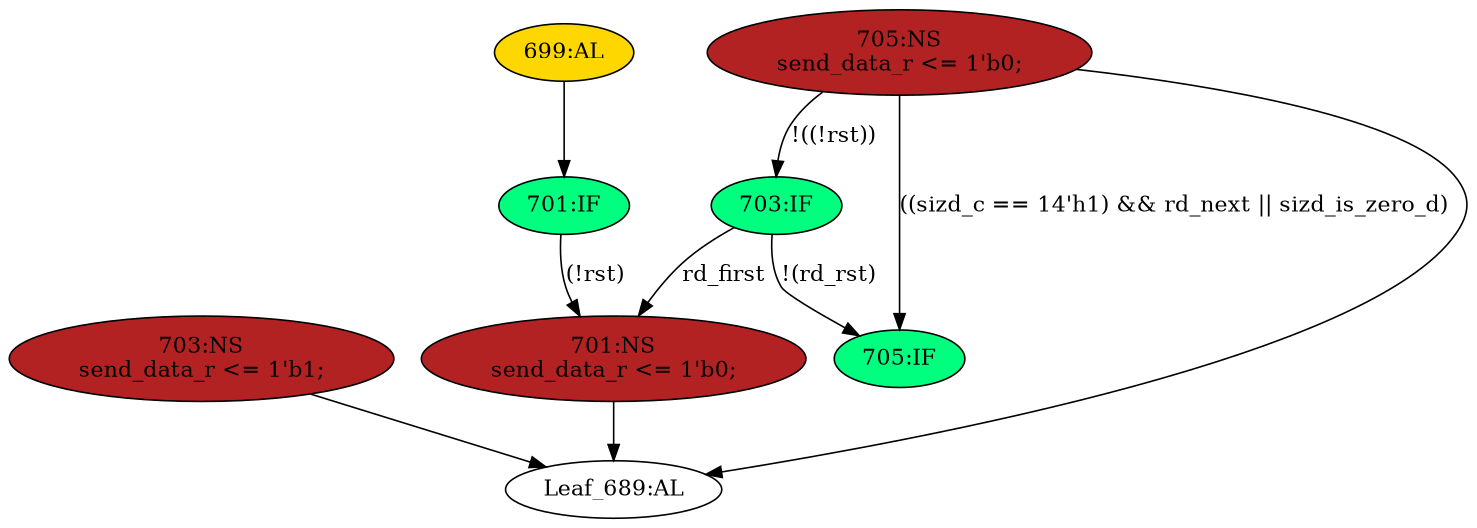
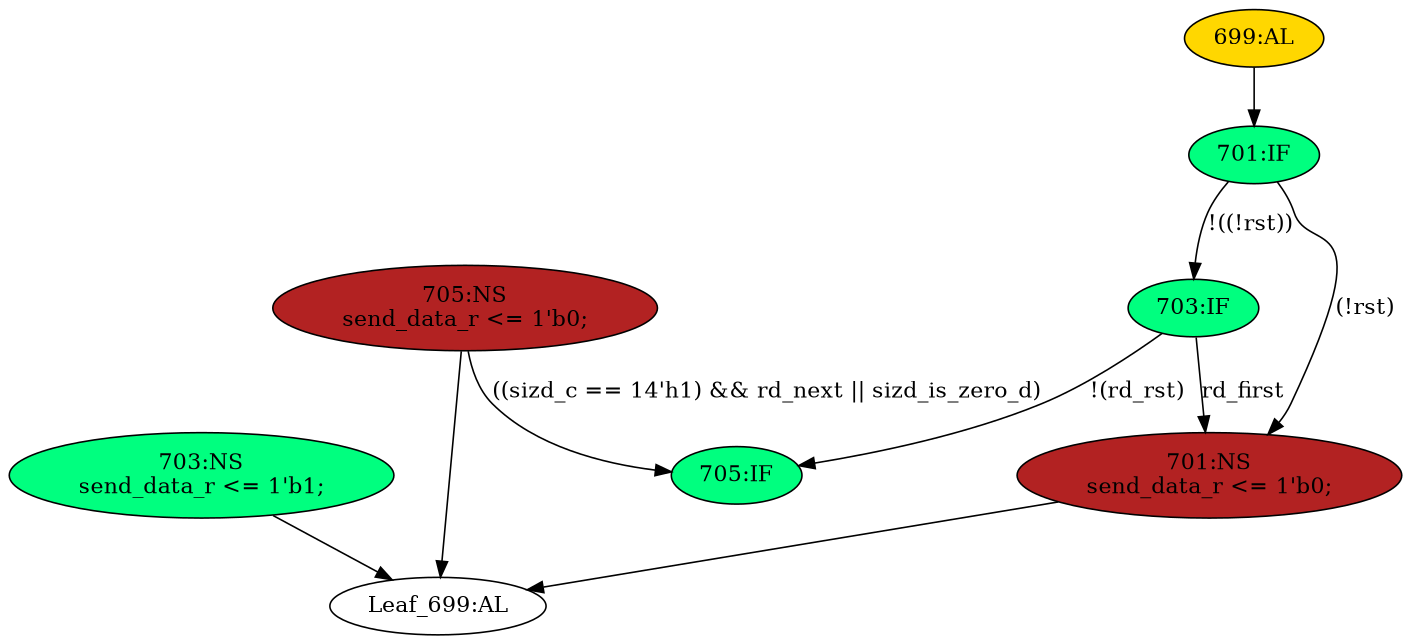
  strict digraph {
    node [fillcolor=firebrick statements="[]" style=filled typ=NonblockingSubstitution]
    edge [cond="[]" lineno=None]
-   n1 [ast="<pyverilog.vparser.ast.NonblockingSubstitution object at 0x7fa020e2aa10>" label="703:NS\nsend_data_r <= 1'b1;" statements="[<pyverilog.vparser.ast.NonblockingSubstitution object at 0x7fa020e2aa10>]"]
-   n2 [def_var="['send_data_r']" label="Leaf_689:AL" fillcolor="" statements="" style="" typ=""]
+   n1 [ast="<pyverilog.vparser.ast.NonblockingSubstitution object at 0x7fa020e2aa10>" fillcolor=springgreen label="703:NS\nsend_data_r <= 1'b1;" statements="[<pyverilog.vparser.ast.NonblockingSubstitution object at 0x7fa020e2aa10>]"]
+   n2 [def_var="['send_data_r']" label="Leaf_699:AL" fillcolor="" statements="" style="" typ=""]
    n3 [ast="<pyverilog.vparser.ast.IfStatement object at 0x7fa020e2ab50>" fillcolor=springgreen label="701:IF" typ=IfStatement]
    n4 [ast="<pyverilog.vparser.ast.NonblockingSubstitution object at 0x7fa020e2af10>" label="701:NS\nsend_data_r <= 1'b0;" statements="[<pyverilog.vparser.ast.NonblockingSubstitution object at 0x7fa020e2af10>]"]
    n5 [ast="<pyverilog.vparser.ast.IfStatement object at 0x7fa020e2ab90>" fillcolor=springgreen label="703:IF" typ=IfStatement]
    n6 [ast="<pyverilog.vparser.ast.IfStatement object at 0x7fa020e2abd0>" fillcolor=springgreen label="705:IF" typ=IfStatement]
    n7 [ast="<pyverilog.vparser.ast.NonblockingSubstitution object at 0x7fa020e2ac10>" label="705:NS\nsend_data_r <= 1'b0;" statements="[<pyverilog.vparser.ast.NonblockingSubstitution object at 0x7fa020e2ac10>]"]
    n8 [ast="<pyverilog.vparser.ast.Always object at 0x7fa020e31110>" clk_sens=True fillcolor=gold label="699:AL" sens="['clk']" typ=Always use_var="['rst', 'rd_next', 'sizd_is_zero_d', 'sizd_c', 'rd_first']"]
    n1 -> n2
    n3 -> n4 [cond="['rst']" label="(!rst)" lineno=701]
-   n7 -> n5 [cond="['rst']" label="!((!rst))" lineno=701]
+   n3 -> n5 [cond="['rst']" label="!((!rst))" lineno=701]
    n4 -> n2
    n5 -> n4 [cond="['rd_first']" label=rd_first lineno=703]
    n5 -> n6 [cond="['rd_first']" label="!(rd_rst)" lineno=703]
    n7 -> n2
    n7 -> n6 [cond="['sizd_c', 'rd_next', 'sizd_is_zero_d']" label="((sizd_c == 14'h1) && rd_next || sizd_is_zero_d)" lineno=705]
    n8 -> n3
  }
